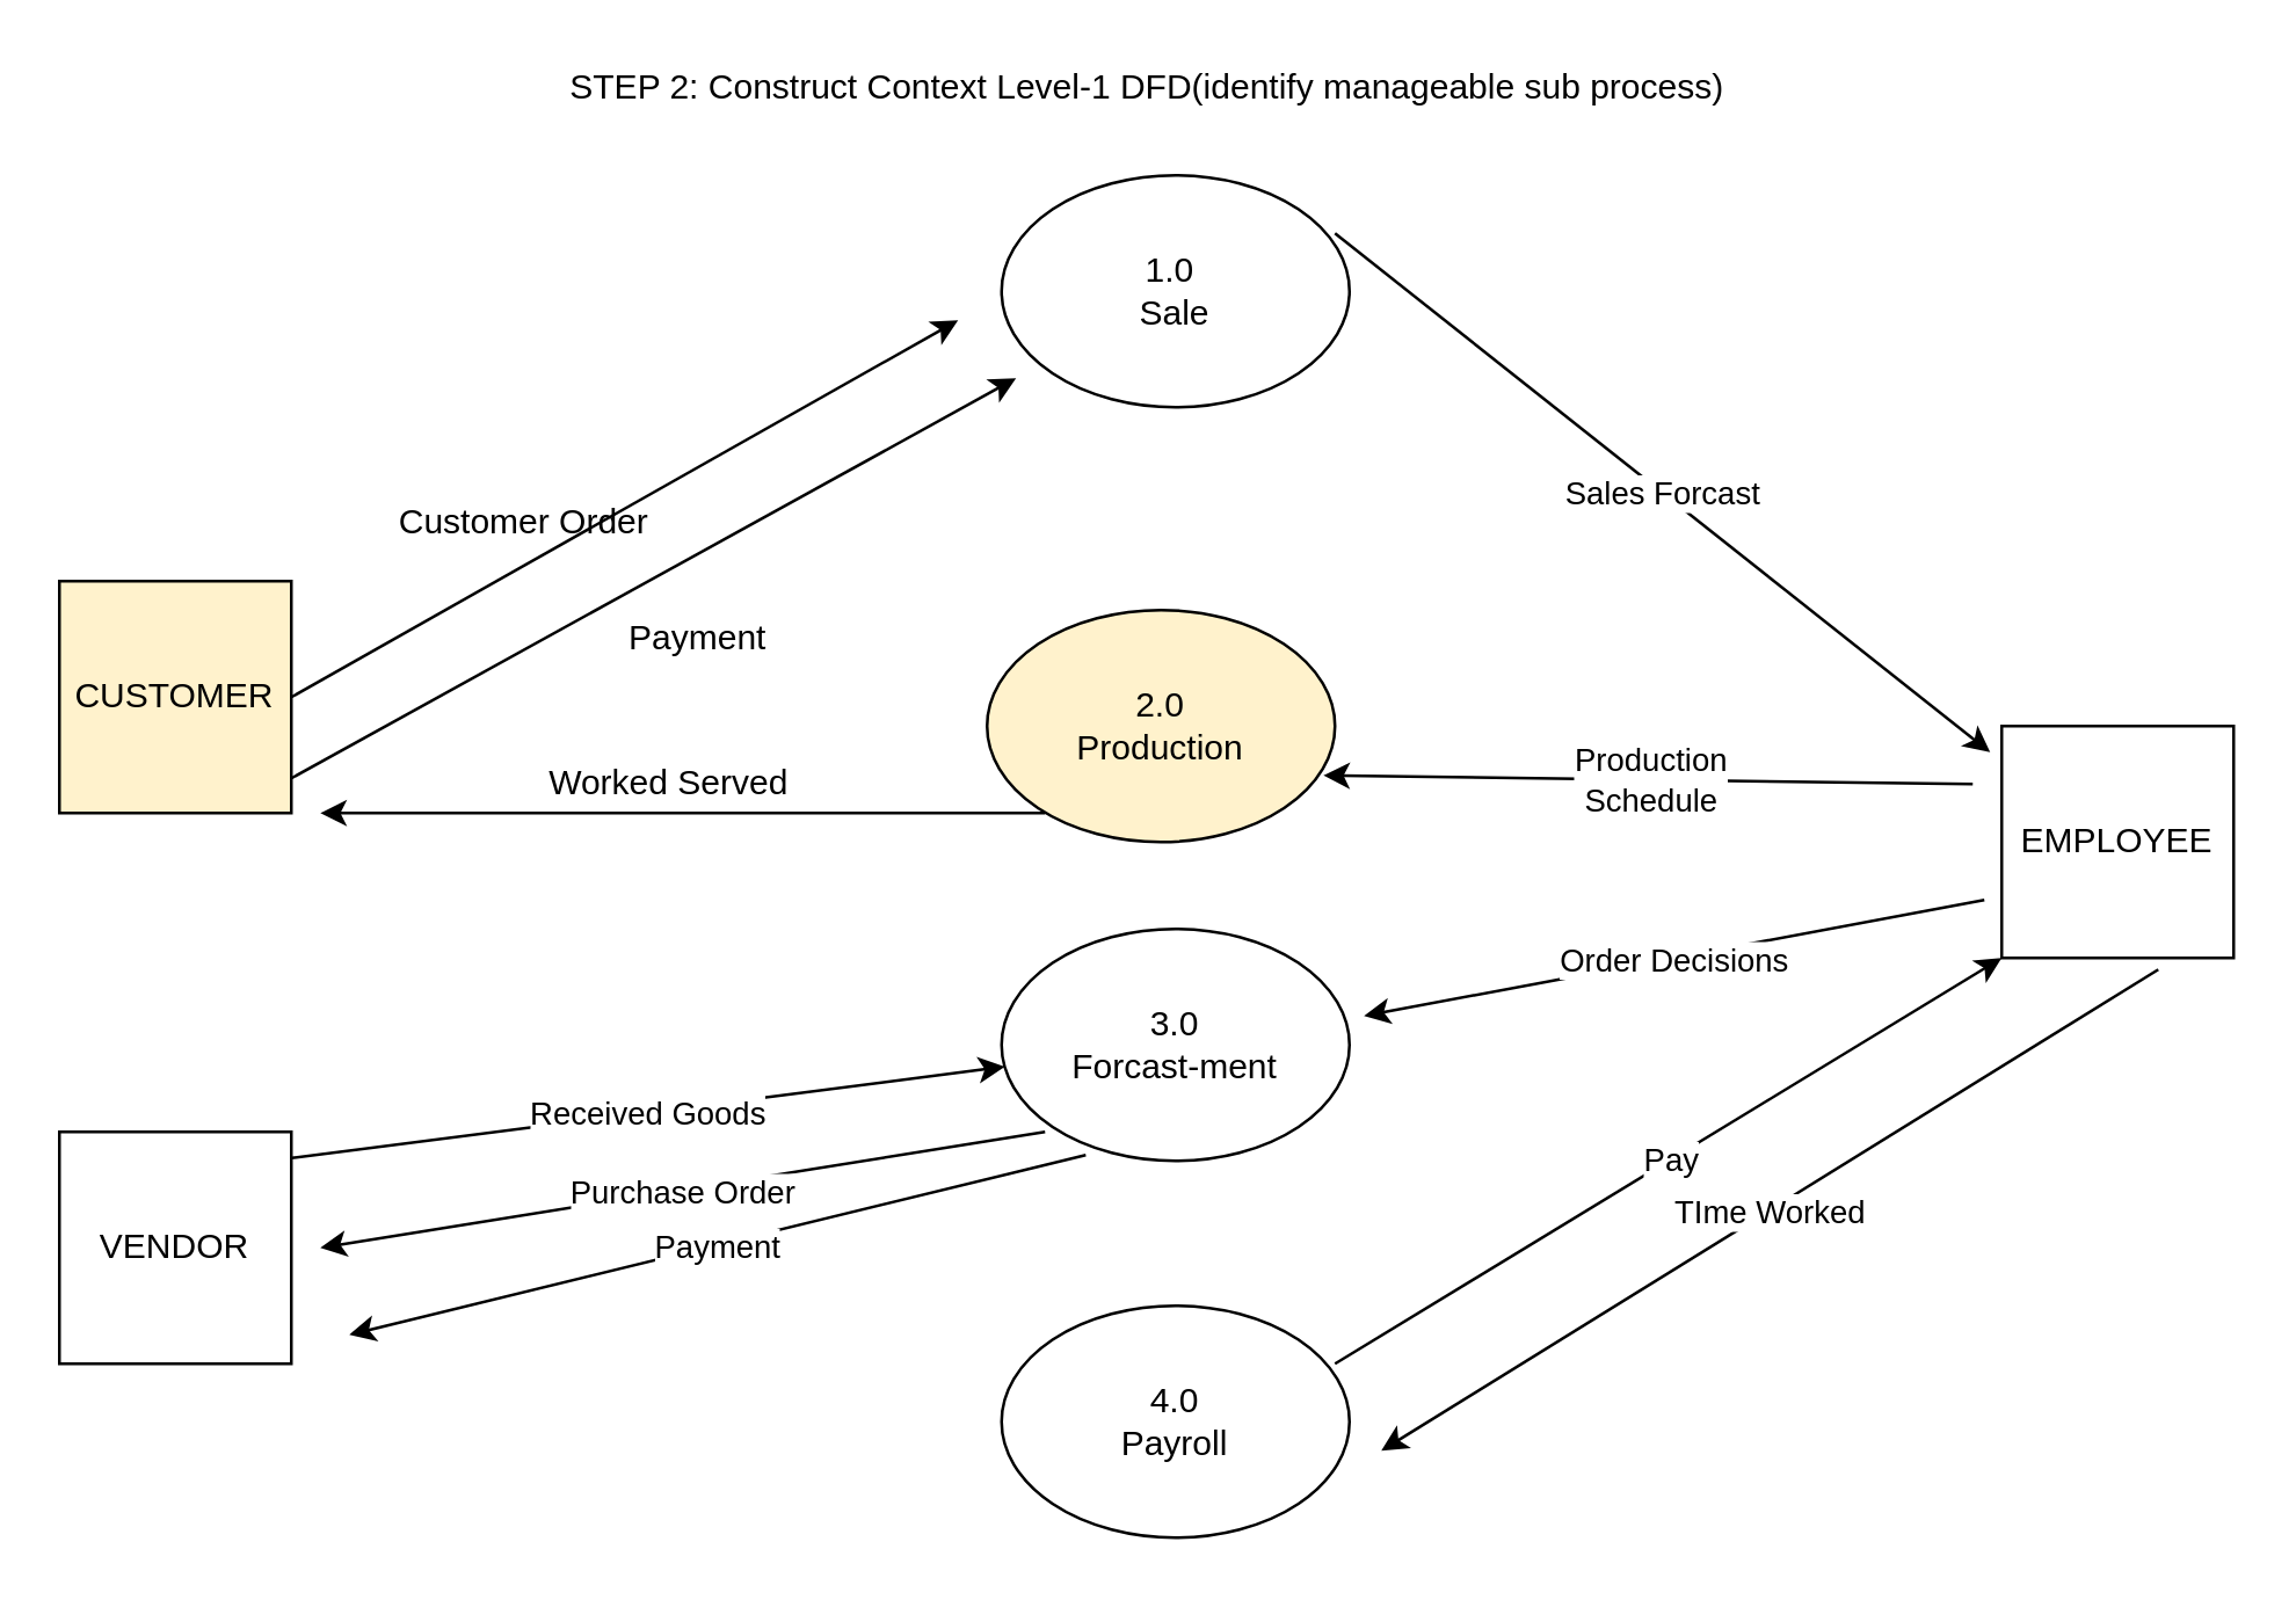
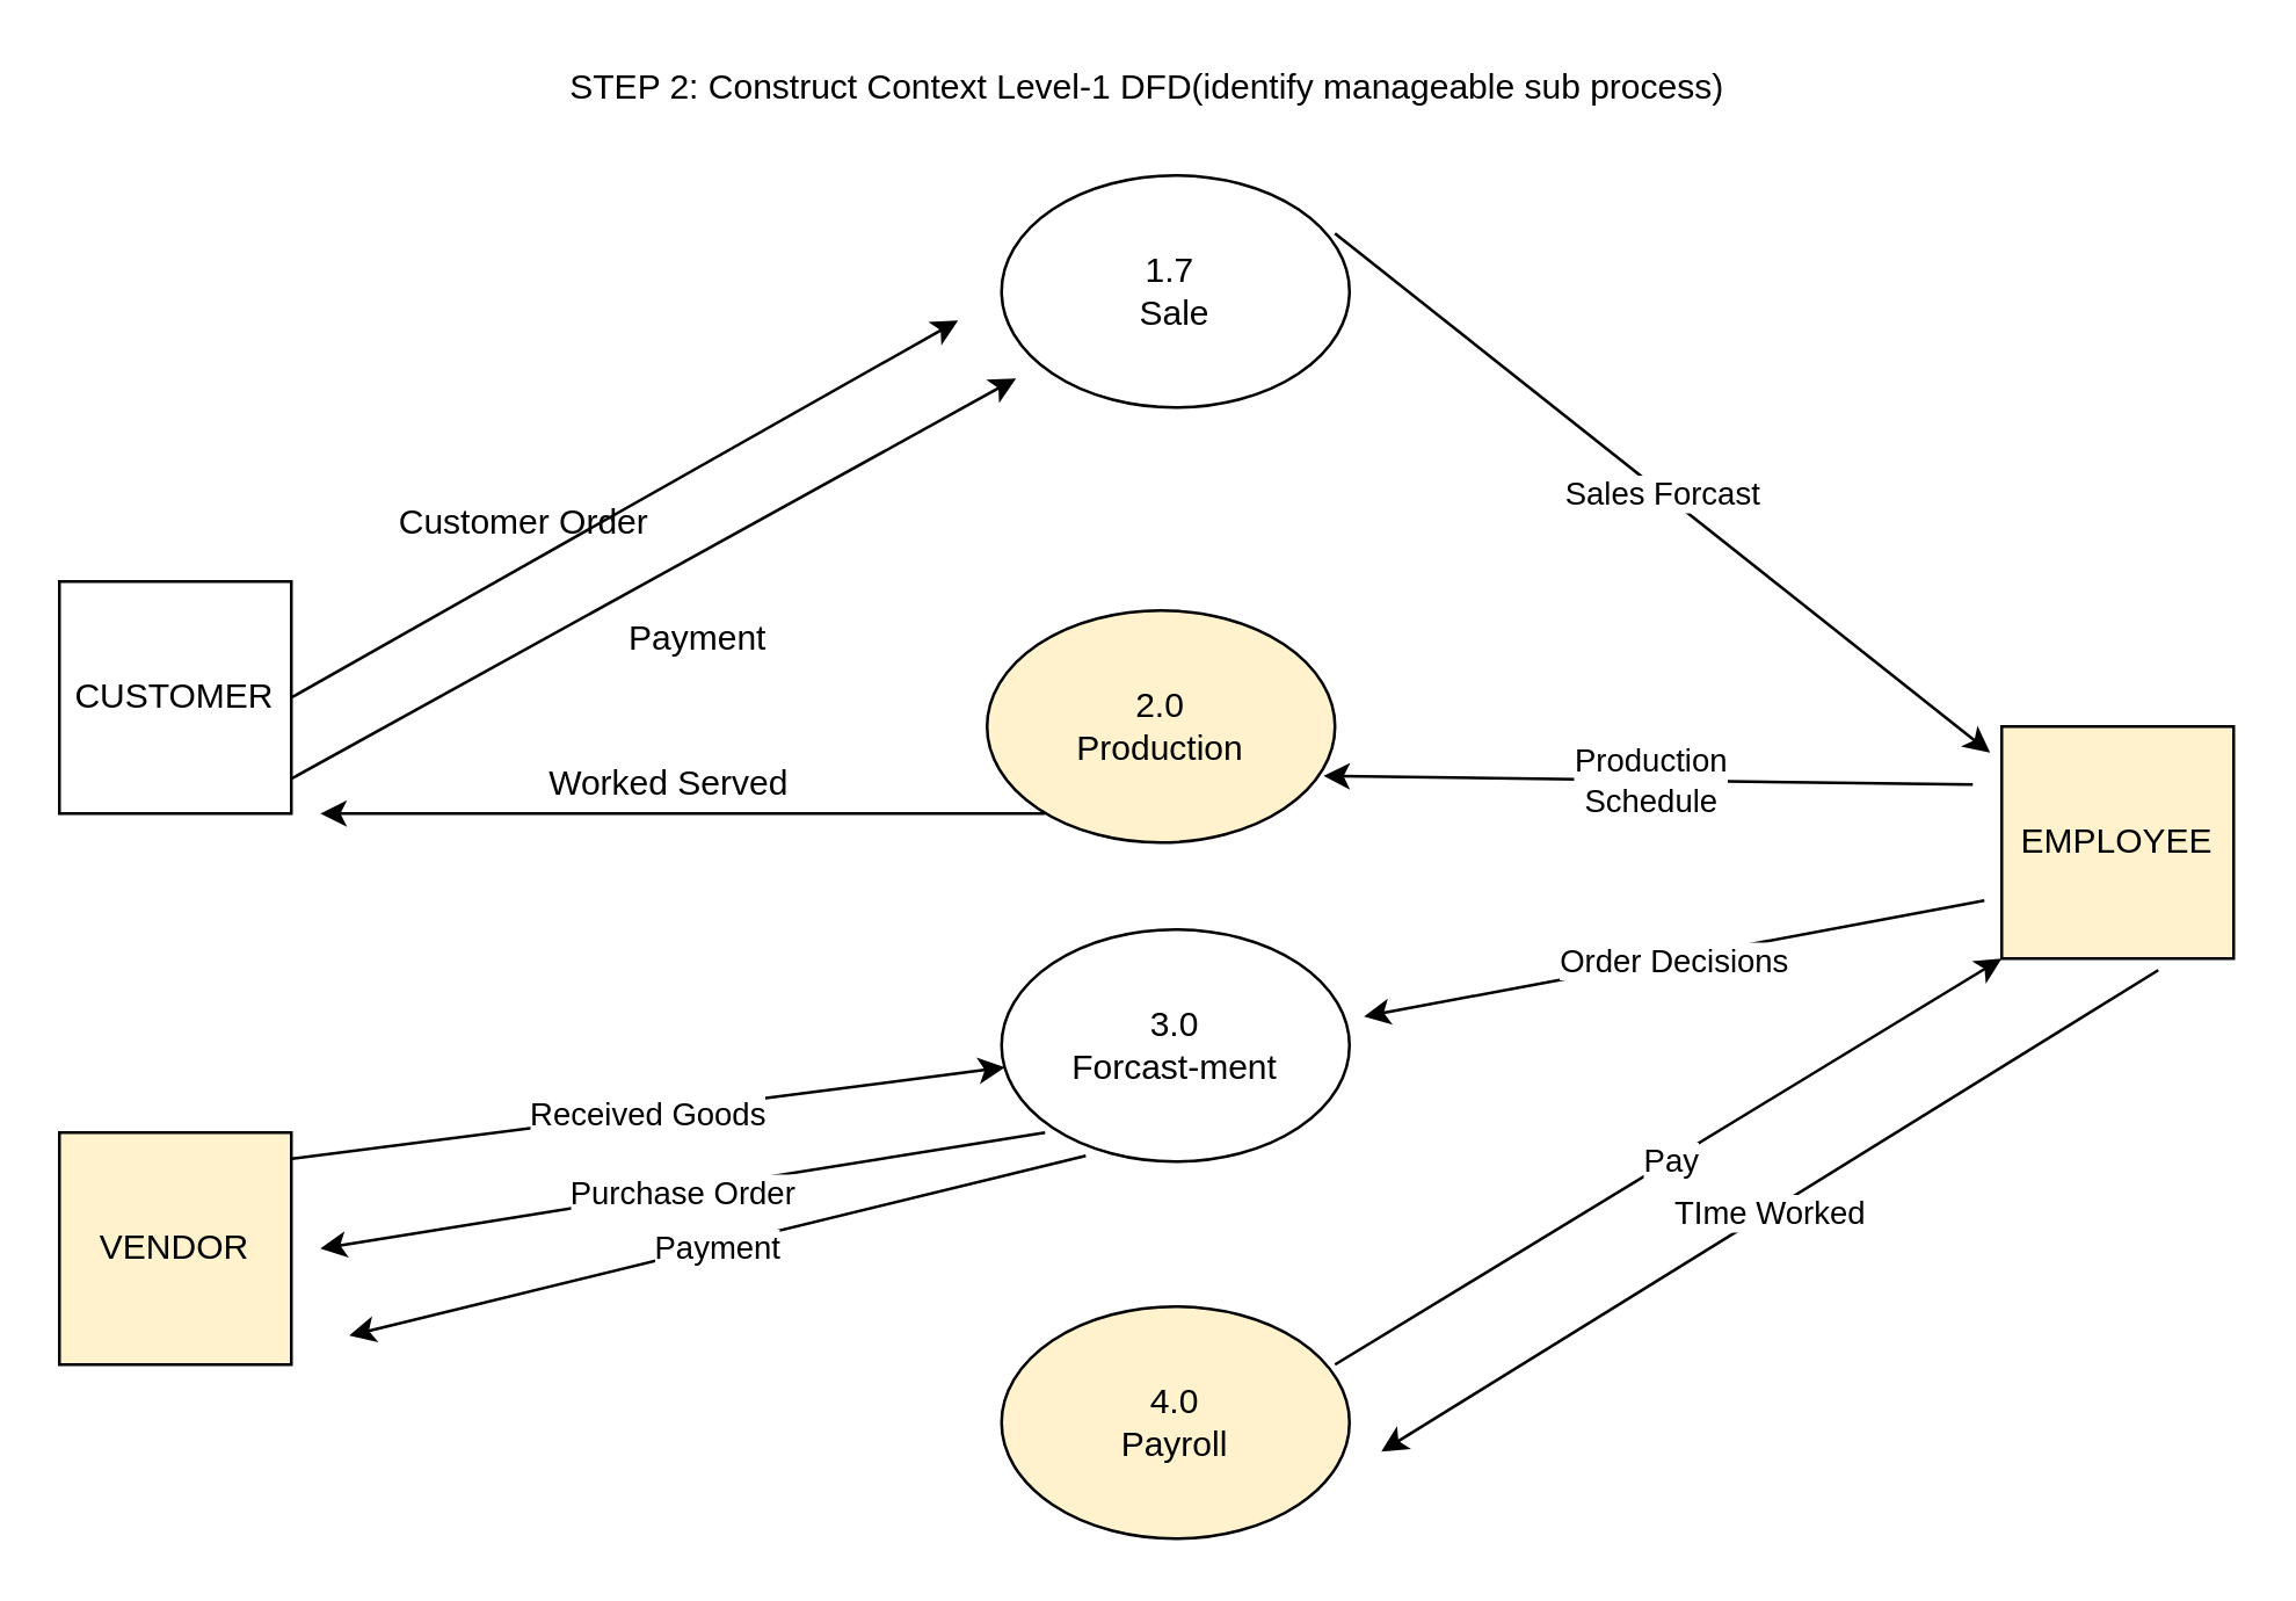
  <mxCell id="0" />
  <mxCell id="1" parent="0" />
- <mxCell id="2" value="CUSTOMER" style="whiteSpace=wrap;html=1;aspect=fixed;fillColor=#fff2cc;" vertex="1" parent="1"><mxGeometry x="20" y="200" width="80" height="80" as="geometry" /></mxCell>
- <mxCell id="3" value="VENDOR" style="whiteSpace=wrap;html=1;aspect=fixed;" vertex="1" parent="1"><mxGeometry x="20" y="390" width="80" height="80" as="geometry" /></mxCell>
- <mxCell id="4" value="EMPLOYEE&lt;br&gt;" style="whiteSpace=wrap;html=1;aspect=fixed;" vertex="1" parent="1"><mxGeometry x="690" y="250" width="80" height="80" as="geometry" /></mxCell>
+ <mxCell id="2" value="CUSTOMER" style="whiteSpace=wrap;html=1;aspect=fixed;" vertex="1" parent="1"><mxGeometry x="20" y="200" width="80" height="80" as="geometry" /></mxCell>
+ <mxCell id="3" value="VENDOR" style="whiteSpace=wrap;html=1;aspect=fixed;fillColor=#fff2cc;" vertex="1" parent="1"><mxGeometry x="20" y="390" width="80" height="80" as="geometry" /></mxCell>
+ <mxCell id="4" value="EMPLOYEE&lt;br&gt;" style="whiteSpace=wrap;html=1;aspect=fixed;fillColor=#fff2cc;" vertex="1" parent="1"><mxGeometry x="690" y="250" width="80" height="80" as="geometry" /></mxCell>
  <mxCell id="5" value="" style="endArrow=classic;html=1;exitX=1;exitY=0.5;exitDx=0;exitDy=0;" edge="1" parent="1" source="2"><mxGeometry width="50" height="50" relative="1" as="geometry"><mxPoint x="110" y="240" as="sourcePoint" /><mxPoint x="330" y="110" as="targetPoint" /></mxGeometry></mxCell>
  <mxCell id="6" value="Customer Order&lt;br&gt;" style="text;html=1;align=center;verticalAlign=middle;resizable=0;points=[];autosize=1;strokeColor=none;" vertex="1" parent="1"><mxGeometry x="130" y="170" width="100" height="20" as="geometry" /></mxCell>
  <mxCell id="7" value="" style="endArrow=classic;html=1;exitX=1;exitY=0.85;exitDx=0;exitDy=0;exitPerimeter=0;" edge="1" parent="1" source="2"><mxGeometry width="50" height="50" relative="1" as="geometry"><mxPoint x="130" y="260" as="sourcePoint" /><mxPoint x="350" y="130" as="targetPoint" /></mxGeometry></mxCell>
  <mxCell id="8" value="Payment&lt;br&gt;" style="text;html=1;align=center;verticalAlign=middle;resizable=0;points=[];autosize=1;strokeColor=none;" vertex="1" parent="1"><mxGeometry x="210" y="210" width="60" height="20" as="geometry" /></mxCell>
  <mxCell id="9" value="" style="endArrow=classic;html=1;" edge="1" parent="1"><mxGeometry width="50" height="50" relative="1" as="geometry"><mxPoint x="360" y="280" as="sourcePoint" /><mxPoint x="110" y="280" as="targetPoint" /></mxGeometry></mxCell>
  <mxCell id="10" value="Worked Served&lt;br&gt;" style="text;html=1;align=center;verticalAlign=middle;resizable=0;points=[];autosize=1;strokeColor=none;" vertex="1" parent="1"><mxGeometry x="180" y="260" width="100" height="20" as="geometry" /></mxCell>
- <mxCell id="11" value="1.0&amp;nbsp;&lt;br&gt;Sale&lt;br&gt;" style="ellipse;whiteSpace=wrap;html=1;" vertex="1" parent="1"><mxGeometry x="345" y="60" width="120" height="80" as="geometry" /></mxCell>
+ <mxCell id="11" value="1.7&amp;nbsp;&lt;br&gt;Sale&lt;br&gt;" style="ellipse;whiteSpace=wrap;html=1;" vertex="1" parent="1"><mxGeometry x="345" y="60" width="120" height="80" as="geometry" /></mxCell>
  <mxCell id="12" value="2.0&lt;br&gt;Production" style="ellipse;whiteSpace=wrap;html=1;fillColor=#fff2cc;" vertex="1" parent="1"><mxGeometry x="340" y="210" width="120" height="80" as="geometry" /></mxCell>
  <mxCell id="13" value="3.0&lt;br&gt;Forcast-ment" style="ellipse;whiteSpace=wrap;html=1;" vertex="1" parent="1"><mxGeometry x="345" y="320" width="120" height="80" as="geometry" /></mxCell>
  <mxCell id="14" value="" style="endArrow=classic;html=1;" edge="1" parent="1" target="13"><mxGeometry relative="1" as="geometry"><mxPoint x="100" y="399" as="sourcePoint" /><mxPoint x="200" y="399" as="targetPoint" /></mxGeometry></mxCell>
  <mxCell id="15" value="Received Goods&lt;br&gt;" style="edgeLabel;resizable=0;html=1;align=center;verticalAlign=middle;" connectable="0" vertex="1" parent="14"><mxGeometry relative="1" as="geometry" /></mxCell>
  <mxCell id="16" value="" style="endArrow=classic;html=1;" edge="1" parent="1"><mxGeometry relative="1" as="geometry"><mxPoint x="360" y="390" as="sourcePoint" /><mxPoint x="110" y="430" as="targetPoint" /></mxGeometry></mxCell>
  <mxCell id="17" value="Purchase Order&lt;br&gt;" style="edgeLabel;resizable=0;html=1;align=center;verticalAlign=middle;" connectable="0" vertex="1" parent="16"><mxGeometry relative="1" as="geometry" /></mxCell>
  <mxCell id="18" value="" style="endArrow=classic;html=1;exitX=0.242;exitY=0.975;exitDx=0;exitDy=0;exitPerimeter=0;" edge="1" parent="1" source="13"><mxGeometry relative="1" as="geometry"><mxPoint x="370" y="420" as="sourcePoint" /><mxPoint x="120" y="460" as="targetPoint" /></mxGeometry></mxCell>
  <mxCell id="19" value="Payment&lt;br&gt;" style="edgeLabel;resizable=0;html=1;align=center;verticalAlign=middle;" connectable="0" vertex="1" parent="18"><mxGeometry relative="1" as="geometry" /></mxCell>
- <mxCell id="20" value="4.0&lt;br&gt;Payroll&lt;br&gt;" style="ellipse;whiteSpace=wrap;html=1;" vertex="1" parent="1"><mxGeometry x="345" y="450" width="120" height="80" as="geometry" /></mxCell>
+ <mxCell id="20" value="4.0&lt;br&gt;Payroll&lt;br&gt;" style="ellipse;whiteSpace=wrap;html=1;fillColor=#fff2cc;" vertex="1" parent="1"><mxGeometry x="345" y="450" width="120" height="80" as="geometry" /></mxCell>
  <mxCell id="21" value="" style="endArrow=classic;html=1;entryX=-0.05;entryY=0.113;entryDx=0;entryDy=0;entryPerimeter=0;" edge="1" parent="1" target="4"><mxGeometry relative="1" as="geometry"><mxPoint x="460" y="80" as="sourcePoint" /><mxPoint x="620" y="80" as="targetPoint" /></mxGeometry></mxCell>
  <mxCell id="22" value="Sales Forcast&lt;br&gt;" style="edgeLabel;resizable=0;html=1;align=center;verticalAlign=middle;" connectable="0" vertex="1" parent="21"><mxGeometry relative="1" as="geometry" /></mxCell>
  <mxCell id="23" value="" style="endArrow=classic;html=1;entryX=0.967;entryY=0.713;entryDx=0;entryDy=0;entryPerimeter=0;" edge="1" parent="1" target="12"><mxGeometry relative="1" as="geometry"><mxPoint x="680" y="270" as="sourcePoint" /><mxPoint x="470" y="270" as="targetPoint" /></mxGeometry></mxCell>
  <mxCell id="24" value="Production&lt;br&gt;Schedule&lt;br&gt;" style="edgeLabel;resizable=0;html=1;align=center;verticalAlign=middle;" connectable="0" vertex="1" parent="23"><mxGeometry relative="1" as="geometry" /></mxCell>
  <mxCell id="25" value="" style="endArrow=classic;html=1;" edge="1" parent="1"><mxGeometry relative="1" as="geometry"><mxPoint x="684" y="310" as="sourcePoint" /><mxPoint x="470" y="350" as="targetPoint" /></mxGeometry></mxCell>
  <mxCell id="26" value="Order Decisions" style="edgeLabel;resizable=0;html=1;align=center;verticalAlign=middle;" connectable="0" vertex="1" parent="25"><mxGeometry relative="1" as="geometry" /></mxCell>
  <mxCell id="27" value="" style="endArrow=classic;html=1;entryX=0;entryY=1;entryDx=0;entryDy=0;" edge="1" parent="1" target="4"><mxGeometry relative="1" as="geometry"><mxPoint x="460" y="470" as="sourcePoint" /><mxPoint x="550" y="470" as="targetPoint" /></mxGeometry></mxCell>
  <mxCell id="28" value="Pay" style="edgeLabel;resizable=0;html=1;align=center;verticalAlign=middle;" connectable="0" vertex="1" parent="27"><mxGeometry relative="1" as="geometry" /></mxCell>
  <mxCell id="29" value="" style="endArrow=classic;html=1;exitX=0.675;exitY=1.05;exitDx=0;exitDy=0;exitPerimeter=0;" edge="1" parent="1" source="4"><mxGeometry relative="1" as="geometry"><mxPoint x="690" y="460" as="sourcePoint" /><mxPoint x="476" y="500" as="targetPoint" /></mxGeometry></mxCell>
  <mxCell id="30" value="TIme Worked&lt;br&gt;" style="edgeLabel;resizable=0;html=1;align=center;verticalAlign=middle;" connectable="0" vertex="1" parent="29"><mxGeometry relative="1" as="geometry" /></mxCell>
  <mxCell id="31" value="STEP 2: Construct Context Level-1 DFD(identify manageable sub process)" style="text;html=1;align=center;verticalAlign=middle;resizable=0;points=[];autosize=1;strokeColor=none;" vertex="1" parent="1"><mxGeometry x="190" y="20" width="410" height="20" as="geometry" /></mxCell>
